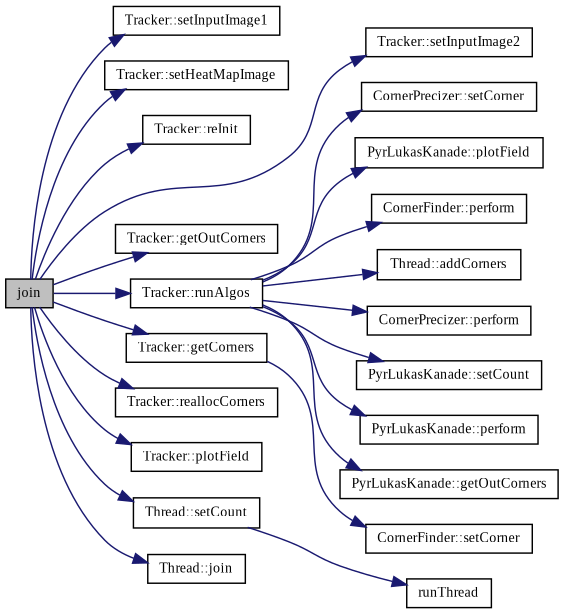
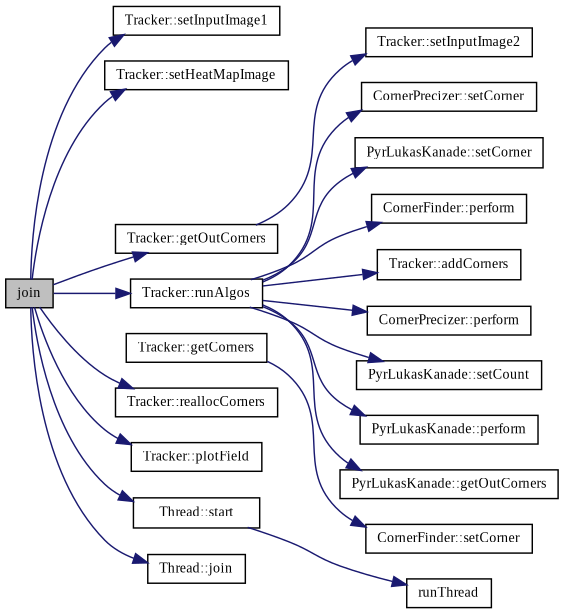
  digraph {
    fontname="Liberation Serif"
    rankdir=LR
    node [color=black fillcolor=white fontname="Liberation Serif" fontsize=10 shape=record style=filled]
    edge [color=midnightblue fontname="Liberation Serif" fontsize=10 labelfontname=Helvetica labelfontsize=10 style=solid]
    n1 [fillcolor=grey75 fontcolor=black height=0.2 label=join width=0.4]
    n2 [height=0.2 label="Tracker::setInputImage1" width=0.4]
    n3 [height=0.2 label="Tracker::setHeatMapImage" width=0.4]
-   n4 [height=0.2 label="Tracker::reInit" width=0.4]
    n5 [height=0.2 label="Tracker::setInputImage2" width=0.4]
    n6 [height=0.2 label="Tracker::runAlgos" width=0.4]
    n7 [height=0.2 label="Tracker::getCorners" width=0.4]
    n8 [height=0.2 label="Tracker::getOutCorners" width=0.4]
    n9 [height=0.2 label="Tracker::reallocCorners" width=0.4]
    n10 [height=0.2 label="Tracker::plotField" width=0.4]
-   n11 [height=0.2 label="Thread::setCount" width=0.4]
+   n11 [height=0.2 label="Thread::start" width=0.4]
    n12 [height=0.2 label="Thread::join" width=0.4]
    n13 [height=0.2 label="CornerPrecizer::setCorner" width=0.4]
-   n14 [height=0.2 label="PyrLukasKanade::plotField" width=0.4]
+   n14 [height=0.2 label="PyrLukasKanade::setCorner" width=0.4]
    n15 [height=0.2 label="CornerFinder::perform" width=0.4]
-   n16 [height=0.2 label="Thread::addCorners" width=0.4]
+   n16 [height=0.2 label="Tracker::addCorners" width=0.4]
    n17 [height=0.2 label="CornerPrecizer::perform" width=0.4]
    n18 [height=0.2 label="PyrLukasKanade::setCount" width=0.4]
    n19 [height=0.2 label="PyrLukasKanade::perform" width=0.4]
    n20 [height=0.2 label="PyrLukasKanade::getOutCorners" width=0.4]
    n21 [height=0.2 label="CornerFinder::setCorner" width=0.4]
    n22 [height=0.2 label=runThread width=0.4]
    n1 -> n2
    n1 -> n3
-   n1 -> n4
-   n1 -> n5
+   n8 -> n5
    n1 -> n6
-   n1 -> n7
    n1 -> n8
    n1 -> n9
    n1 -> n10
    n1 -> n11
    n1 -> n12
    n6 -> n13
    n6 -> n14
    n6 -> n15
    n6 -> n16
    n6 -> n17
    n6 -> n18
    n6 -> n19
    n6 -> n20
    n7 -> n21
    n11 -> n22
  }
